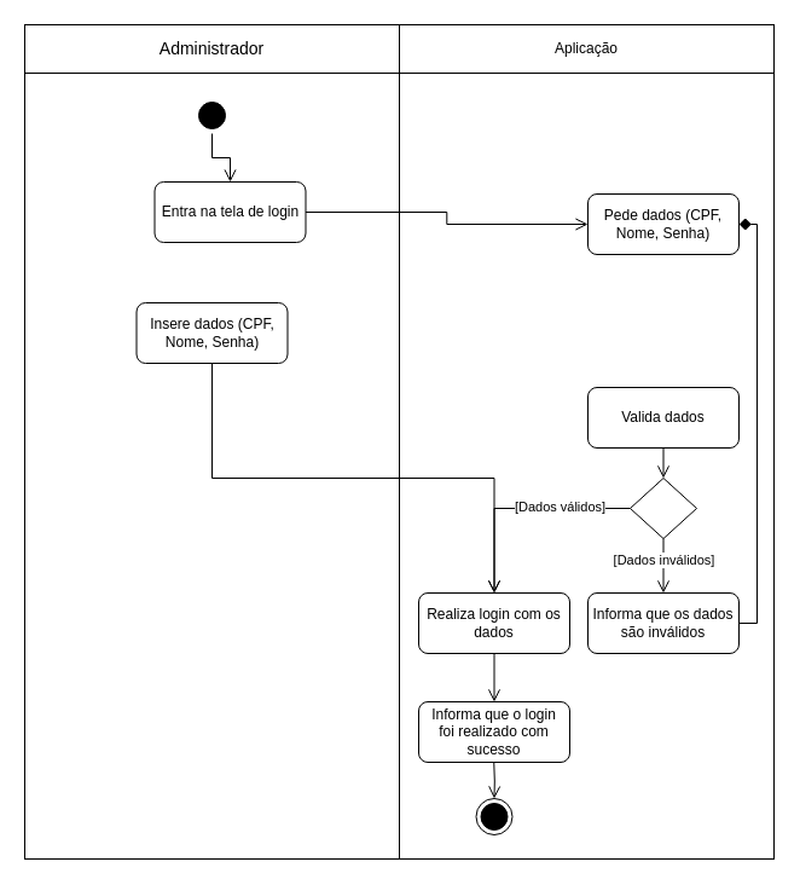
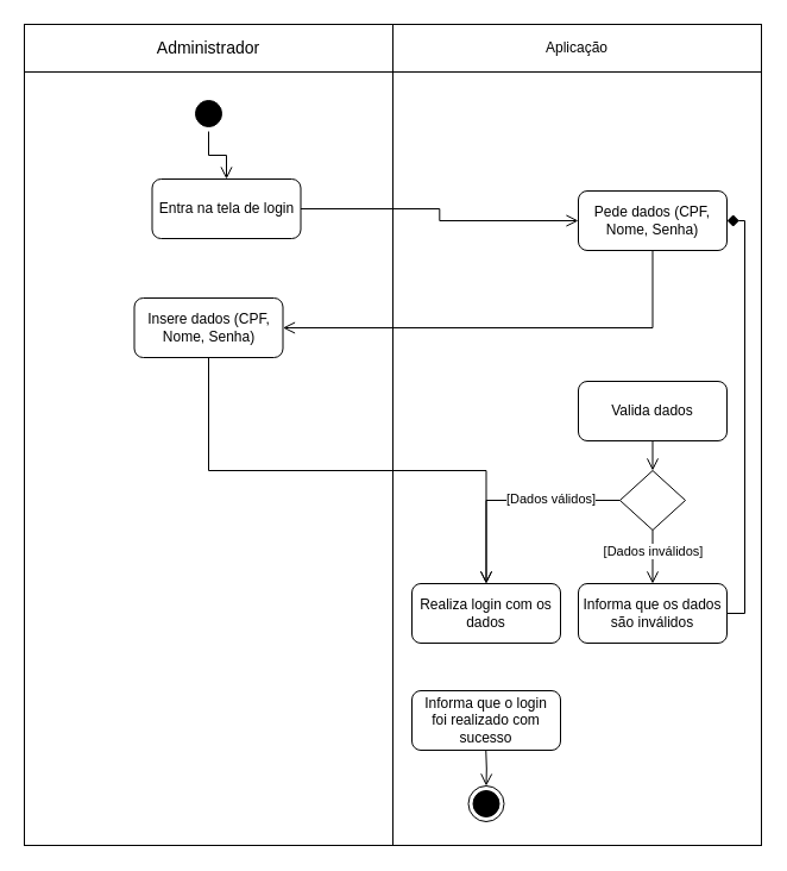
  <mxCell id="0" />
  <mxCell id="1" parent="0" />
  <mxCell id="2" value="" style="rounded=0;whiteSpace=wrap;html=1;" vertex="1" parent="1"><mxGeometry x="20" y="60" width="310" height="650" as="geometry" /></mxCell>
  <mxCell id="3" value="" style="rounded=0;whiteSpace=wrap;html=1;" vertex="1" parent="1"><mxGeometry x="330" y="60" width="310" height="650" as="geometry" /></mxCell>
  <mxCell id="4" value="&lt;font style=&quot;font-size: 14px;&quot;&gt;Administrador&lt;/font&gt;" style="rounded=0;whiteSpace=wrap;html=1;" vertex="1" parent="1"><mxGeometry x="20" y="20" width="310" height="40" as="geometry" /></mxCell>
  <mxCell id="5" value="Aplicação" style="rounded=0;whiteSpace=wrap;html=1;" vertex="1" parent="1"><mxGeometry x="330" y="20" width="310" height="40" as="geometry" /></mxCell>
  <mxCell id="6" value="" style="ellipse;html=1;shape=startState;fillColor=#000000;strokeColor=#000000;" vertex="1" parent="1"><mxGeometry x="160" y="80" width="30" height="30" as="geometry" /></mxCell>
  <mxCell id="7" value="" style="edgeStyle=orthogonalEdgeStyle;html=1;verticalAlign=bottom;endArrow=open;endSize=8;strokeColor=#000000;rounded=0;entryX=0.5;entryY=0;entryDx=0;entryDy=0;" edge="1" source="6" parent="1" target="8"><mxGeometry relative="1" as="geometry"><mxPoint x="191" y="170" as="targetPoint" /></mxGeometry></mxCell>
  <mxCell id="8" value="Entra na tela de login" style="rounded=1;whiteSpace=wrap;html=1;" vertex="1" parent="1"><mxGeometry x="127.5" y="150" width="125" height="50" as="geometry" /></mxCell>
  <mxCell id="9" value="Pede dados (CPF, Nome, Senha)" style="rounded=1;whiteSpace=wrap;html=1;" vertex="1" parent="1"><mxGeometry x="486" y="160" width="125" height="50" as="geometry" /></mxCell>
  <mxCell id="10" value="" style="edgeStyle=orthogonalEdgeStyle;html=1;verticalAlign=bottom;endArrow=open;endSize=8;strokeColor=#000000;rounded=0;entryX=0;entryY=0.5;entryDx=0;entryDy=0;exitX=1;exitY=0.5;exitDx=0;exitDy=0;" edge="1" parent="1" source="8" target="9"><mxGeometry relative="1" as="geometry"><mxPoint x="306" y="240" as="targetPoint" /><mxPoint x="306" y="190" as="sourcePoint" /></mxGeometry></mxCell>
  <mxCell id="11" value="Insere dados (CPF, Nome, Senha)" style="rounded=1;whiteSpace=wrap;html=1;" vertex="1" parent="1"><mxGeometry x="112.5" y="250" width="125" height="50" as="geometry" /></mxCell>
+ <mxCell id="12" value="" style="edgeStyle=orthogonalEdgeStyle;html=1;verticalAlign=bottom;endArrow=open;endSize=8;strokeColor=#000000;rounded=0;entryX=1;entryY=0.5;entryDx=0;entryDy=0;exitX=0.5;exitY=1;exitDx=0;exitDy=0;" edge="1" parent="1" source="9" target="11"><mxGeometry relative="1" as="geometry"><mxPoint x="521" y="260" as="targetPoint" /><mxPoint x="416" y="260" as="sourcePoint" /></mxGeometry></mxCell>
  <mxCell id="13" value="Valida dados" style="rounded=1;whiteSpace=wrap;html=1;" vertex="1" parent="1"><mxGeometry x="486" y="320" width="125" height="50" as="geometry" /></mxCell>
  <mxCell id="14" value="" style="edgeStyle=orthogonalEdgeStyle;html=1;verticalAlign=bottom;endArrow=open;endSize=8;strokeColor=#000000;rounded=0;exitX=0.5;exitY=1;exitDx=0;exitDy=0;" edge="1" parent="1" source="11" target="21"><mxGeometry relative="1" as="geometry"><mxPoint x="139" y="445" as="targetPoint" /><mxPoint x="306" y="370" as="sourcePoint" /></mxGeometry></mxCell>
  <mxCell id="15" value="" style="rhombus;whiteSpace=wrap;html=1;" vertex="1" parent="1"><mxGeometry x="521" y="395" width="55" height="50" as="geometry" /></mxCell>
  <mxCell id="16" value="" style="edgeStyle=orthogonalEdgeStyle;html=1;verticalAlign=bottom;endArrow=open;endSize=8;strokeColor=#000000;rounded=0;entryX=0.5;entryY=0;entryDx=0;entryDy=0;exitX=0.5;exitY=1;exitDx=0;exitDy=0;" edge="1" parent="1" source="13" target="15"><mxGeometry relative="1" as="geometry"><mxPoint x="524" y="439" as="targetPoint" /><mxPoint x="356" y="394" as="sourcePoint" /></mxGeometry></mxCell>
  <mxCell id="17" value="Informa que os dados são inválidos" style="rounded=1;whiteSpace=wrap;html=1;" vertex="1" parent="1"><mxGeometry x="486" y="490" width="125" height="50" as="geometry" /></mxCell>
  <mxCell id="18" value="" style="edgeStyle=orthogonalEdgeStyle;html=1;verticalAlign=bottom;endArrow=open;endSize=8;strokeColor=#000000;rounded=0;entryX=0.5;entryY=0;entryDx=0;entryDy=0;exitX=0.5;exitY=1;exitDx=0;exitDy=0;" edge="1" parent="1" source="15" target="17"><mxGeometry relative="1" as="geometry"><mxPoint x="559" y="405" as="targetPoint" /><mxPoint x="559" y="380" as="sourcePoint" /></mxGeometry></mxCell>
  <mxCell id="19" value="[Dados inválidos]" style="edgeLabel;html=1;align=center;verticalAlign=middle;resizable=0;points=[];" vertex="1" connectable="0" parent="18"><mxGeometry x="-0.227" relative="1" as="geometry"><mxPoint as="offset" /></mxGeometry></mxCell>
  <mxCell id="20" value="" style="edgeStyle=orthogonalEdgeStyle;html=1;verticalAlign=bottom;endArrow=diamond;endSize=8;strokeColor=#000000;rounded=0;entryX=1;entryY=0.5;entryDx=0;entryDy=0;exitX=1;exitY=0.5;exitDx=0;exitDy=0;" edge="1" parent="1" source="17" target="9"><mxGeometry relative="1" as="geometry"><mxPoint x="727" y="440" as="targetPoint" /><mxPoint x="416" y="395" as="sourcePoint" /><Array as="points"><mxPoint x="626" y="515" /><mxPoint x="626" y="185" /></Array></mxGeometry></mxCell>
  <mxCell id="21" value="Realiza login com os dados" style="rounded=1;whiteSpace=wrap;html=1;" vertex="1" parent="1"><mxGeometry x="346" y="490" width="125" height="50" as="geometry" /></mxCell>
  <mxCell id="22" value="&lt;div&gt;Informa que o login&lt;/div&gt;&lt;div&gt;foi realizado com sucesso&lt;/div&gt;" style="rounded=1;whiteSpace=wrap;html=1;" vertex="1" parent="1"><mxGeometry x="346" y="580" width="125" height="50" as="geometry" /></mxCell>
  <mxCell id="23" value="" style="edgeStyle=orthogonalEdgeStyle;html=1;verticalAlign=bottom;endArrow=open;endSize=8;strokeColor=#000000;rounded=0;entryX=0.5;entryY=0;entryDx=0;entryDy=0;exitX=0;exitY=0.5;exitDx=0;exitDy=0;" edge="1" parent="1" source="15" target="21"><mxGeometry relative="1" as="geometry"><mxPoint x="558" y="405" as="targetPoint" /><mxPoint x="558" y="380" as="sourcePoint" /></mxGeometry></mxCell>
  <mxCell id="24" value="[Dados válidos]" style="edgeLabel;html=1;align=center;verticalAlign=middle;resizable=0;points=[];" vertex="1" connectable="0" parent="23"><mxGeometry x="-0.349" y="-2" relative="1" as="geometry"><mxPoint as="offset" /></mxGeometry></mxCell>
- <mxCell id="25" value="" style="edgeStyle=orthogonalEdgeStyle;html=1;verticalAlign=bottom;endArrow=open;endSize=8;strokeColor=#000000;rounded=0;entryX=0.5;entryY=0;entryDx=0;entryDy=0;exitX=0.5;exitY=1;exitDx=0;exitDy=0;" edge="1" parent="1" source="21" target="22"><mxGeometry relative="1" as="geometry"><mxPoint x="481" y="430" as="targetPoint" /><mxPoint x="531" y="430" as="sourcePoint" /></mxGeometry></mxCell>
  <mxCell id="26" value="" style="ellipse;html=1;shape=endState;fillColor=#000000;strokeColor=#000000;" vertex="1" parent="1"><mxGeometry x="393.5" y="660" width="30" height="30" as="geometry" /></mxCell>
  <mxCell id="27" value="" style="edgeStyle=orthogonalEdgeStyle;html=1;verticalAlign=bottom;endArrow=open;endSize=8;strokeColor=#000000;rounded=0;entryX=0.5;entryY=0;entryDx=0;entryDy=0;exitX=0.5;exitY=1;exitDx=0;exitDy=0;" edge="1" parent="1" target="26"><mxGeometry relative="1" as="geometry"><mxPoint x="408.26" y="670" as="targetPoint" /><mxPoint x="408.26" y="630" as="sourcePoint" /></mxGeometry></mxCell>
